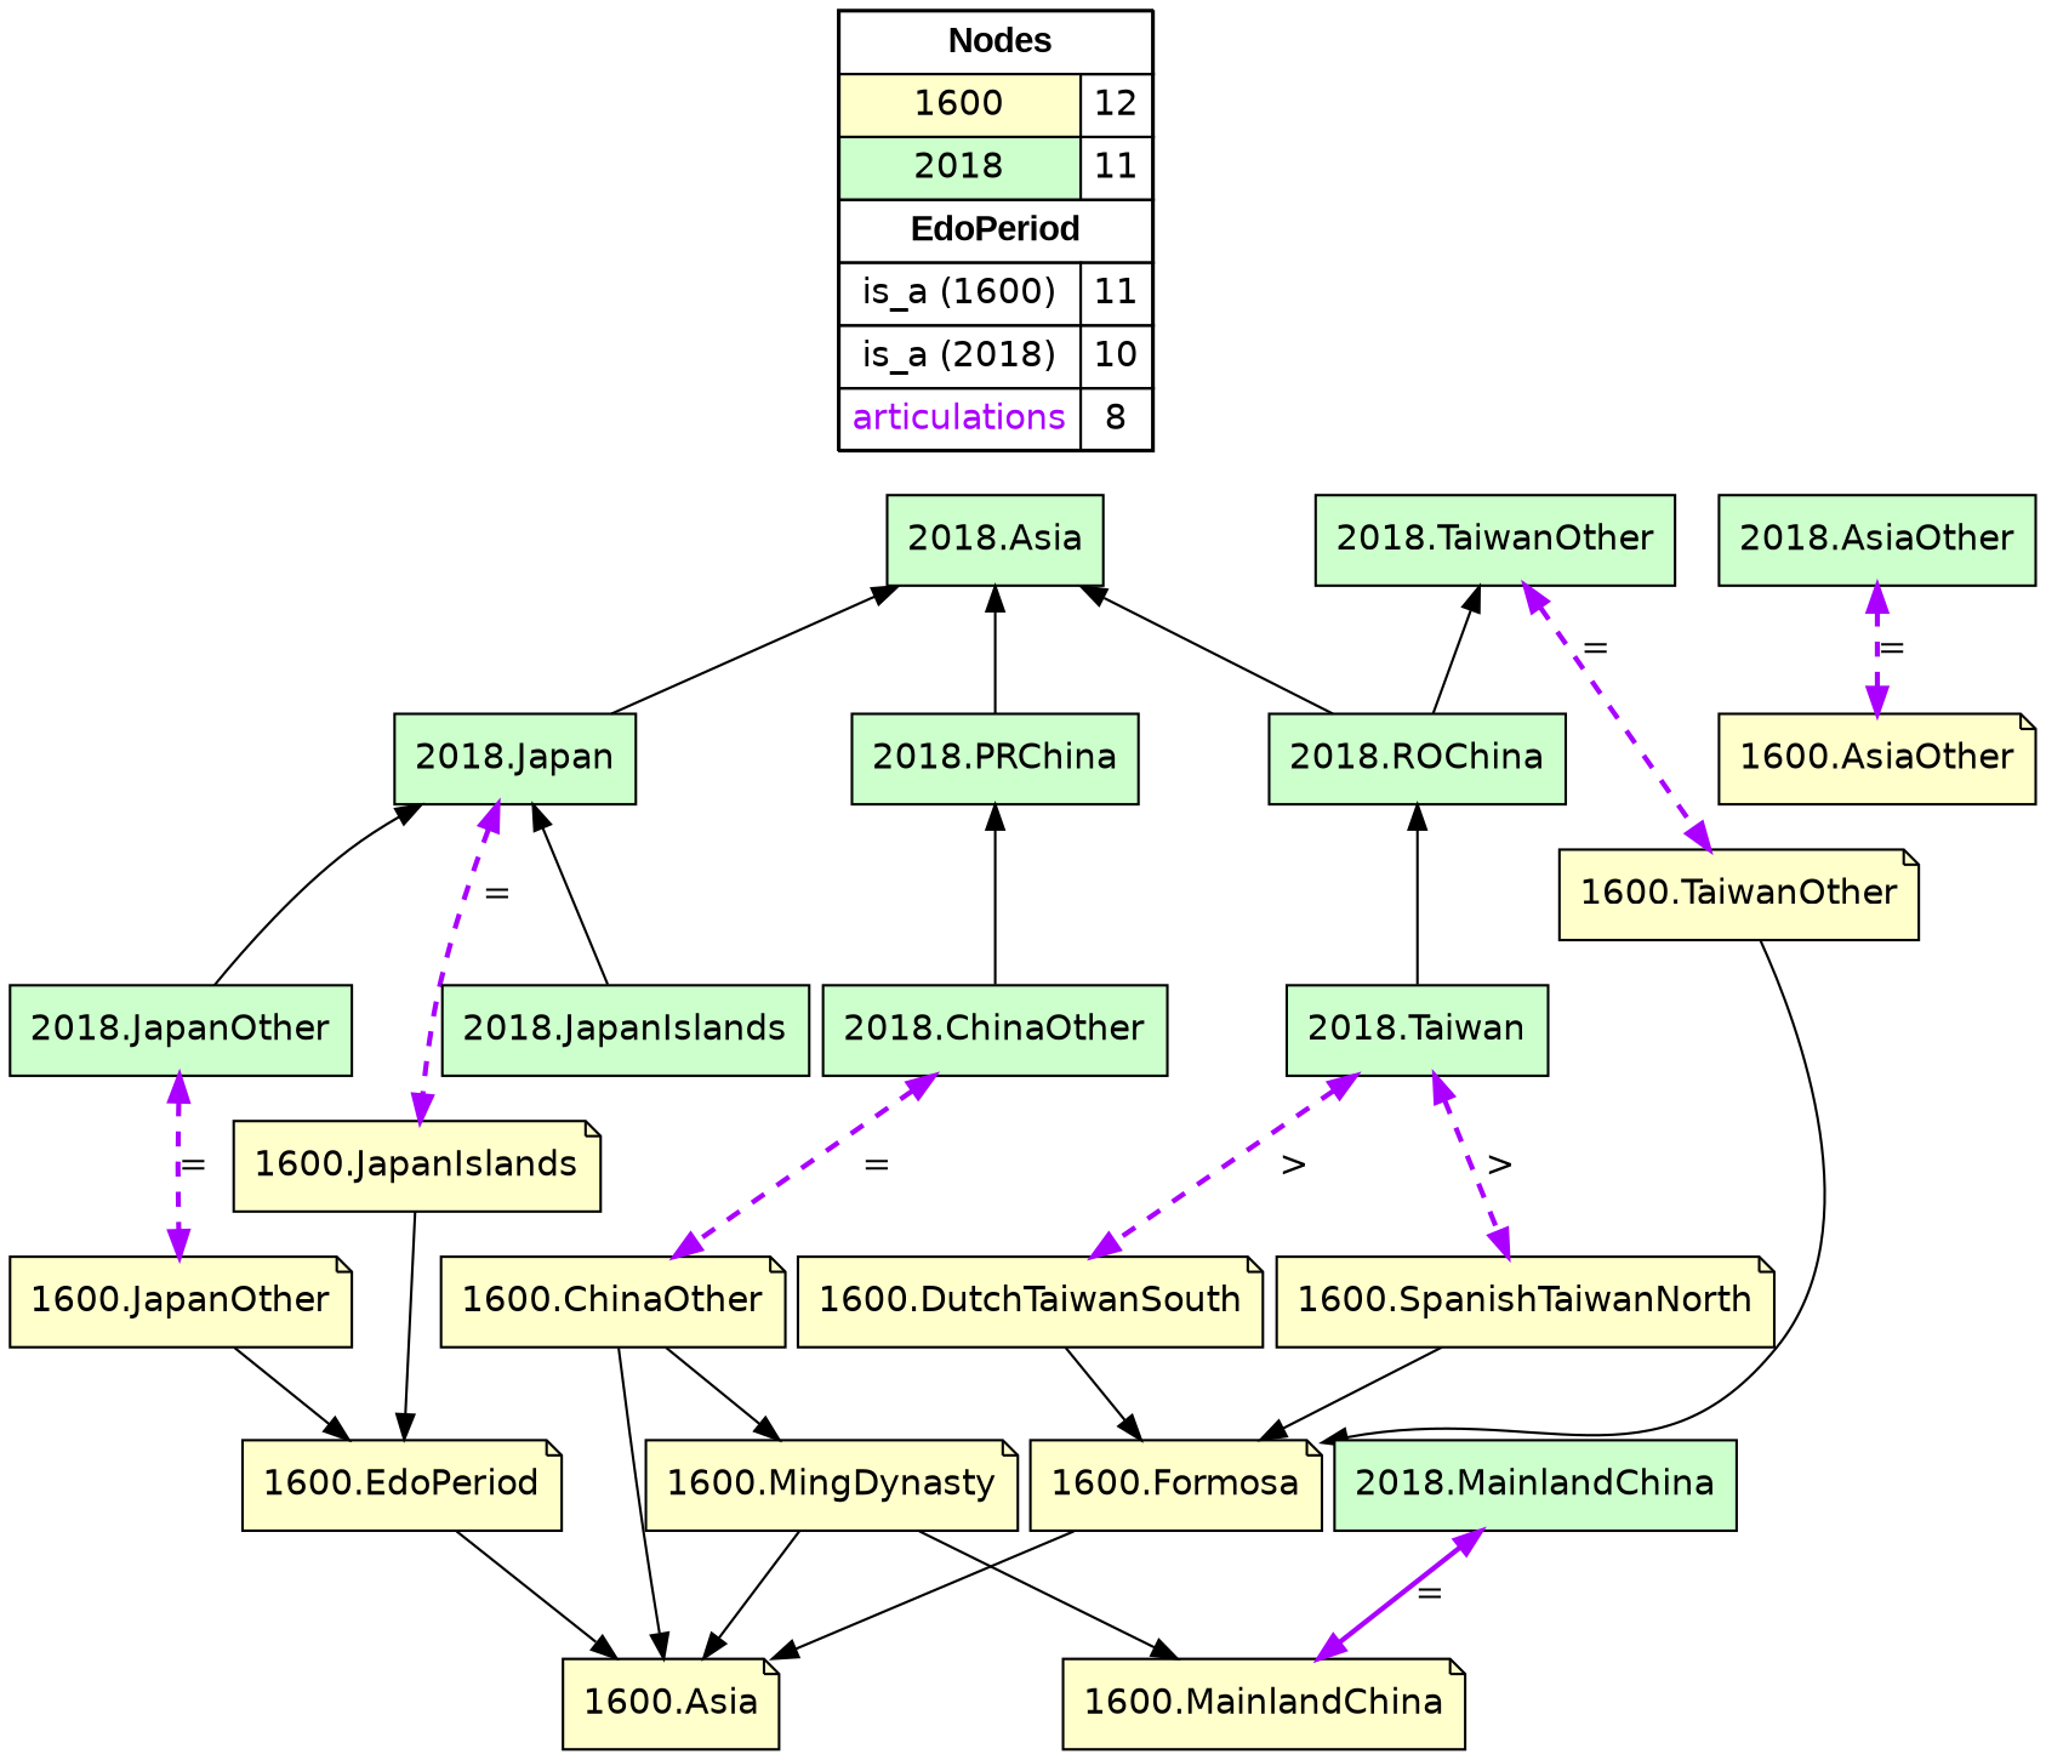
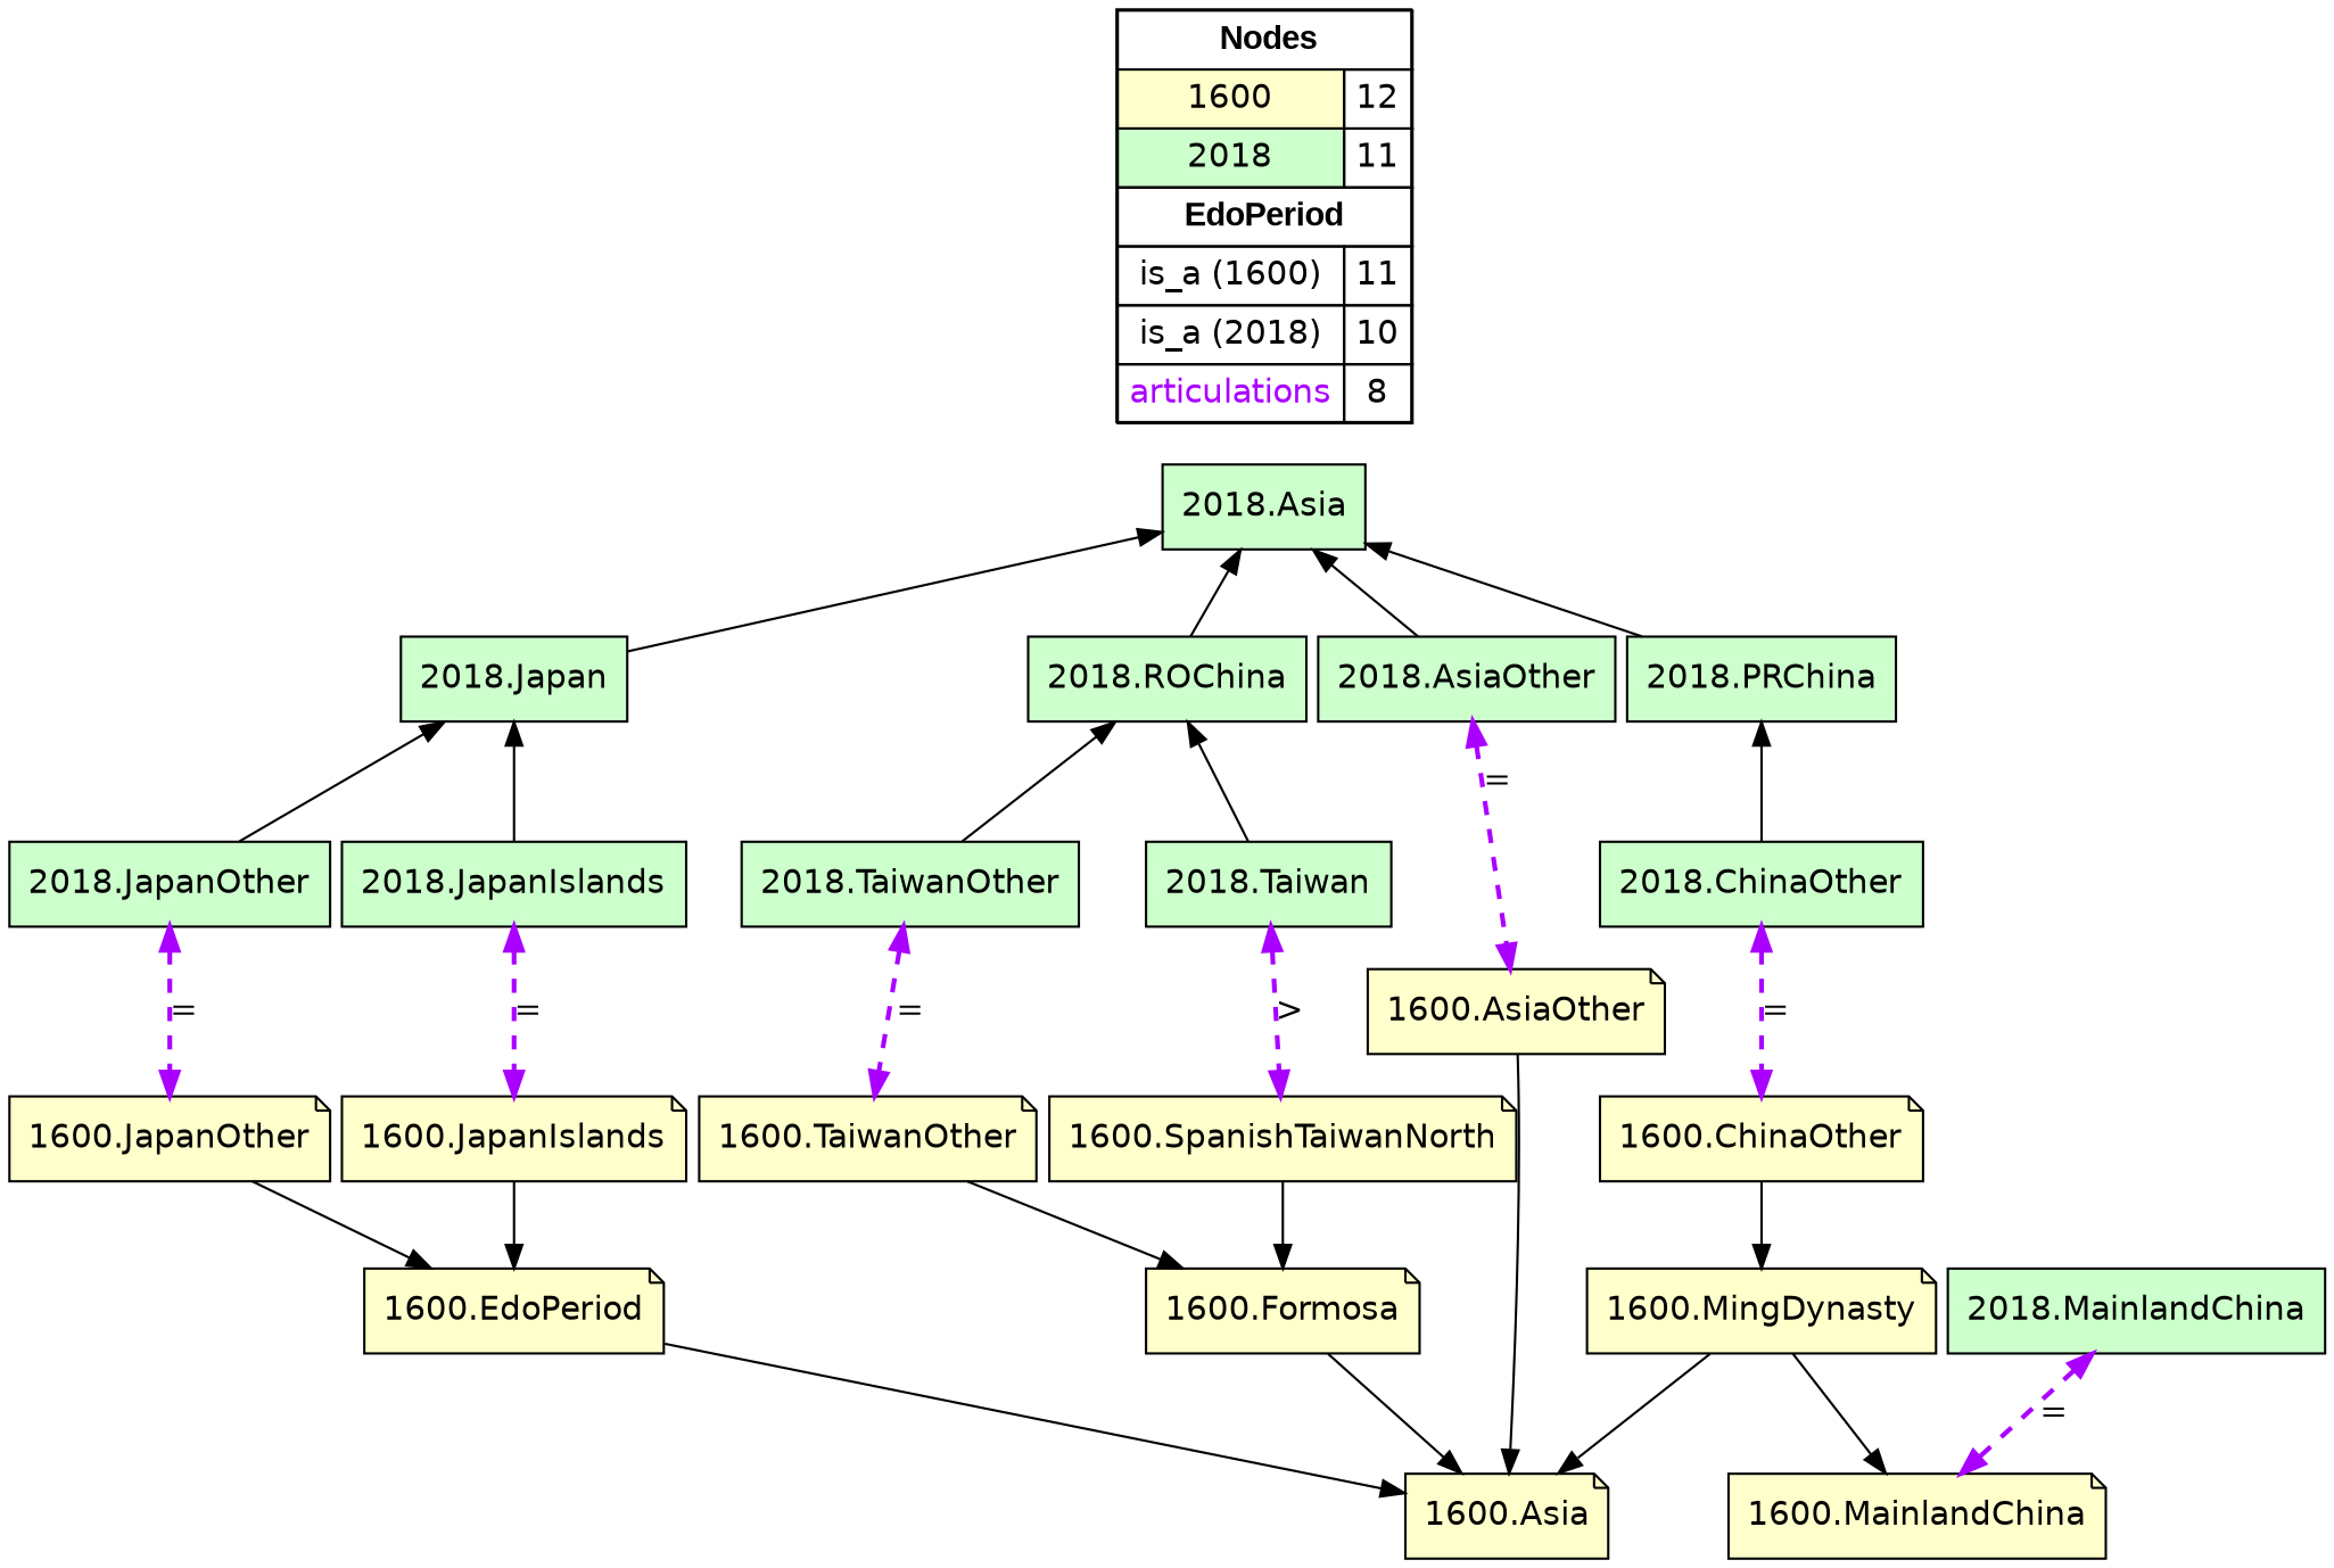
  digraph {
    rankdir=TB
    node [fillcolor="#FFFFCC" fontname=helvetica shape=box style=filled]
    edge [color="#000000" constraint=true dir=forward penwidth=1 style=solid]
    n1 [fillcolor=white label=<   <TABLE BORDER="0" CELLBORDER="1" CELLSPACING="0" CELLPADDING="4">  <TR> <TD COLSPAN="2"><font face="Arial Black"> Nodes</font></TD> </TR>  <TR>   <TD bgcolor="#FFFFCC" fontname="helvetica">1600</TD>   <TD>12</TD>   </TR>  <TR>   <TD bgcolor="#CCFFCC" fontname="helvetica">2018</TD>   <TD>11</TD>   </TR>  <TR> <TD COLSPAN="2"><font face = "Arial Black"> EdoPeriod </font></TD> </TR>  <TR>   <TD><font color ="#000000">is_a (1600)</font></TD><TD>11</TD> </TR> <TR>   <TD><font color ="#000000">is_a (2018)</font></TD><TD>10</TD> </TR> <TR>   <TD><font color ="#AA00FF">articulations</font></TD><TD>8</TD> </TR> </TABLE>   > margin=0]
    "1600.Asia" [shape=note]
    "1600.EdoPeriod" [shape=note]
    "1600.MingDynasty" [shape=note]
    "1600.MainlandChina" [shape=note]
    "1600.ChinaOther" [shape=note]
    "1600.Formosa" [shape=note]
    "1600.AsiaOther" [shape=note]
    "1600.JapanOther" [shape=note]
-   "1600.DutchTaiwanSouth" [shape=note]
    "1600.SpanishTaiwanNorth" [shape=note]
    "1600.TaiwanOther" [shape=note]
    "1600.JapanIslands" [shape=note]
    "2018.Japan" [fillcolor="#CCFFCC"]
    "2018.JapanOther" [fillcolor="#CCFFCC"]
    "2018.JapanIslands" [fillcolor="#CCFFCC"]
    "2018.ROChina" [fillcolor="#CCFFCC"]
    "2018.TaiwanOther" [fillcolor="#CCFFCC"]
    "2018.Taiwan" [fillcolor="#CCFFCC"]
    "2018.AsiaOther" [fillcolor="#CCFFCC"]
    "2018.Asia" [fillcolor="#CCFFCC"]
    "2018.PRChina" [fillcolor="#CCFFCC"]
    "2018.ChinaOther" [fillcolor="#CCFFCC"]
    "2018.MainlandChina" [fillcolor="#CCFFCC"]
    subgraph sub_1 {
      rank=source
      n1
    }
    "1600.EdoPeriod" -> "1600.Asia"
    "1600.MingDynasty" -> "1600.Asia"
    "1600.MingDynasty" -> "1600.MainlandChina"
    "1600.ChinaOther" -> "1600.MingDynasty"
    "1600.Formosa" -> "1600.Asia"
-   "1600.ChinaOther" -> "1600.Asia"
+   "1600.AsiaOther" -> "1600.Asia"
    "1600.JapanOther" -> "1600.EdoPeriod"
-   "1600.DutchTaiwanSouth" -> "1600.Formosa"
    "1600.SpanishTaiwanNorth" -> "1600.Formosa"
    "1600.TaiwanOther" -> "1600.Formosa"
    "1600.JapanIslands" -> "1600.EdoPeriod"
    "2018.Japan" -> "2018.JapanOther" [dir=back]
    "2018.Japan" -> "2018.JapanIslands" [dir=back]
    "2018.JapanOther" -> "1600.JapanOther" [color="#AA00FF" dir=both label="=" penwidth=2 style=dashed]
-   "2018.Japan" -> "1600.JapanIslands" [color="#AA00FF" dir=both label="=" penwidth=2 style=dashed]
-   "2018.TaiwanOther" -> "2018.ROChina" [dir=back]
+   "2018.JapanIslands" -> "1600.JapanIslands" [color="#AA00FF" dir=both label="=" penwidth=2 style=dashed]
+   "2018.ROChina" -> "2018.TaiwanOther" [dir=back]
    "2018.ROChina" -> "2018.Taiwan" [dir=back]
    "2018.TaiwanOther" -> "1600.TaiwanOther" [color="#AA00FF" dir=both label="=" penwidth=2 style=dashed]
-   "2018.Taiwan" -> "1600.DutchTaiwanSouth" [color="#AA00FF" dir=both label=">" penwidth=2 style=dashed]
    "2018.Taiwan" -> "1600.SpanishTaiwanNorth" [color="#AA00FF" dir=both label=">" penwidth=2 style=dashed]
    "2018.AsiaOther" -> "1600.AsiaOther" [color="#AA00FF" dir=both label="=" penwidth=2 style=dashed]
    "2018.Asia" -> "2018.Japan" [dir=back]
    "2018.Asia" -> "2018.ROChina" [dir=back]
+   "2018.Asia" -> "2018.AsiaOther" [dir=back]
    "2018.Asia" -> "2018.PRChina" [dir=back]
    "2018.PRChina" -> "2018.ChinaOther" [dir=back]
    "2018.ChinaOther" -> "1600.ChinaOther" [color="#AA00FF" dir=both label="=" penwidth=2 style=dashed]
-   "2018.MainlandChina" -> "1600.MainlandChina" [color="#AA00FF" dir=both label="=" penwidth=2]
+   "2018.MainlandChina" -> "1600.MainlandChina" [color="#AA00FF" dir=both label="=" penwidth=2 style=dashed]
  }
